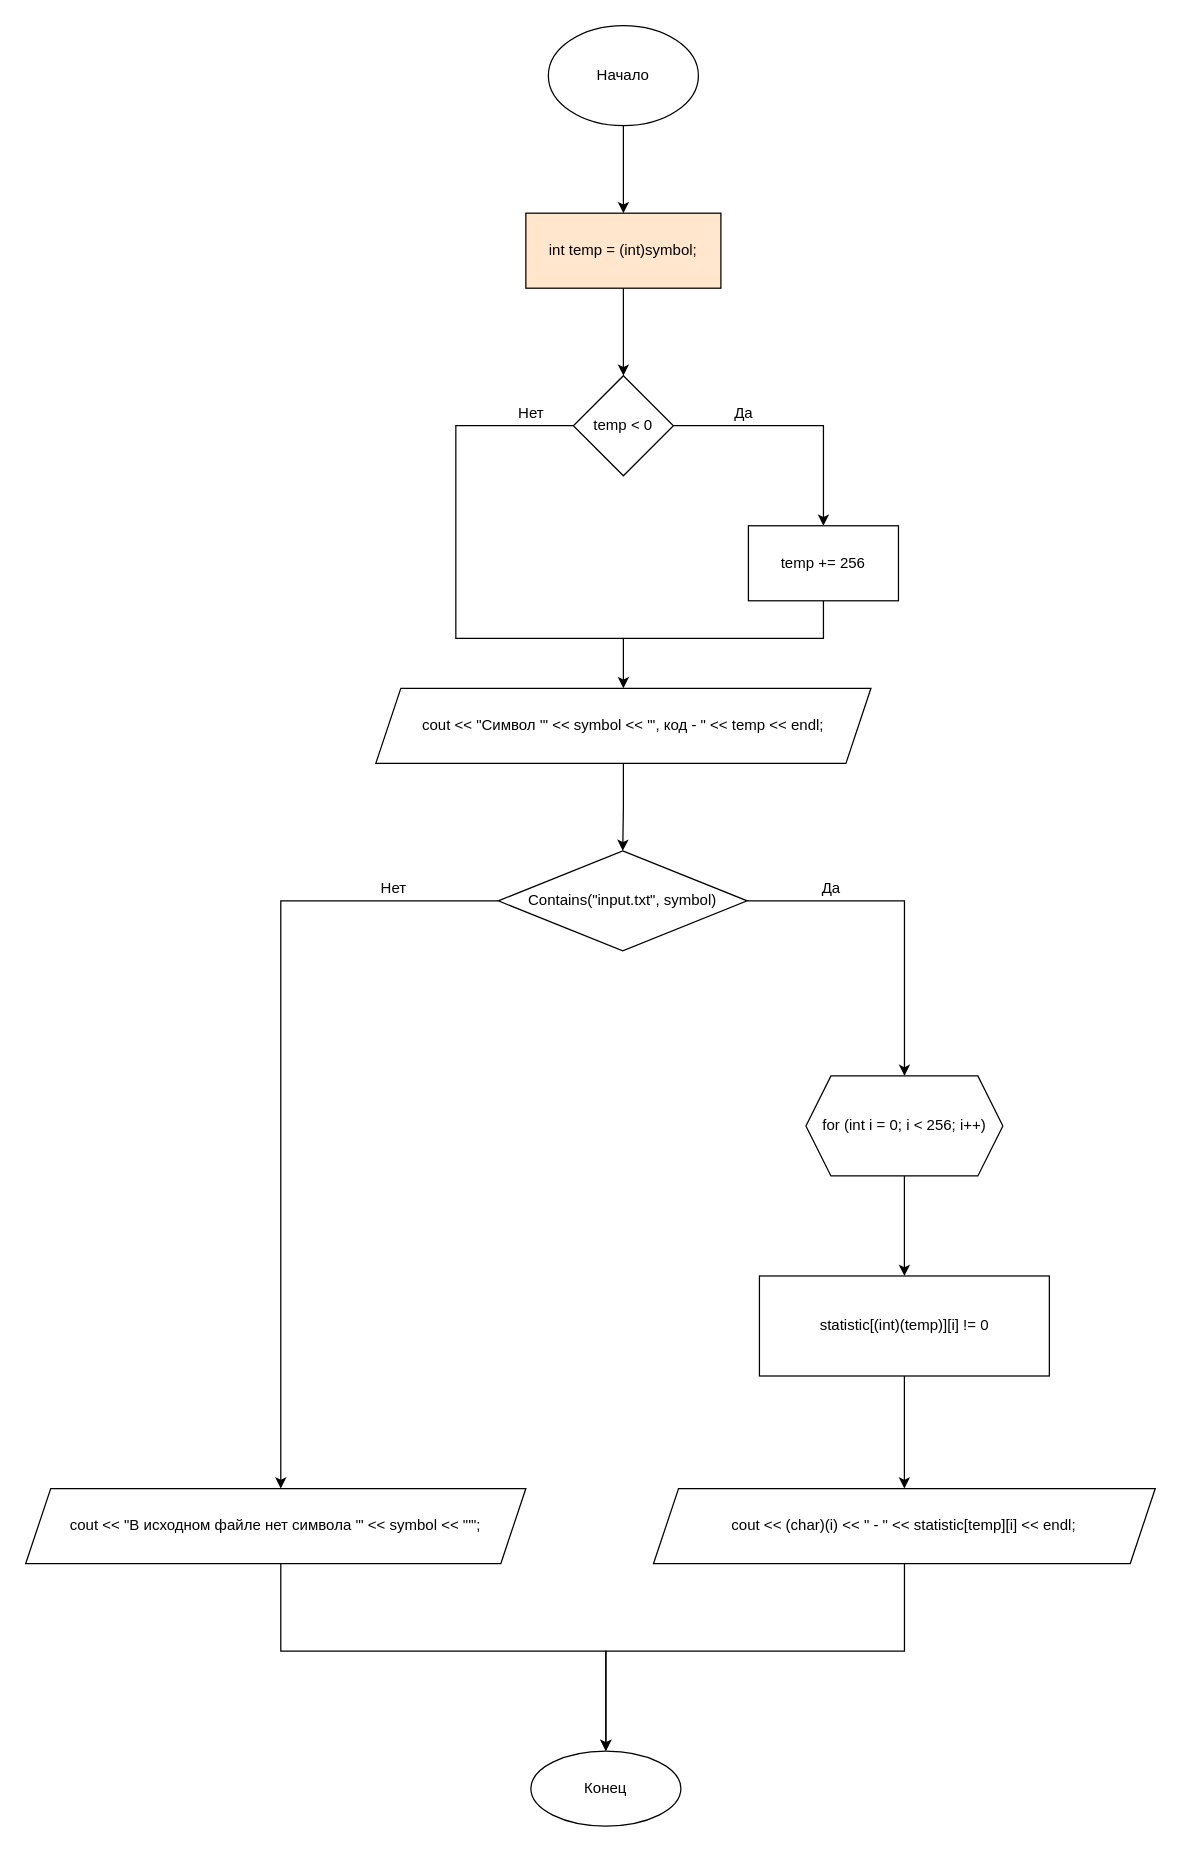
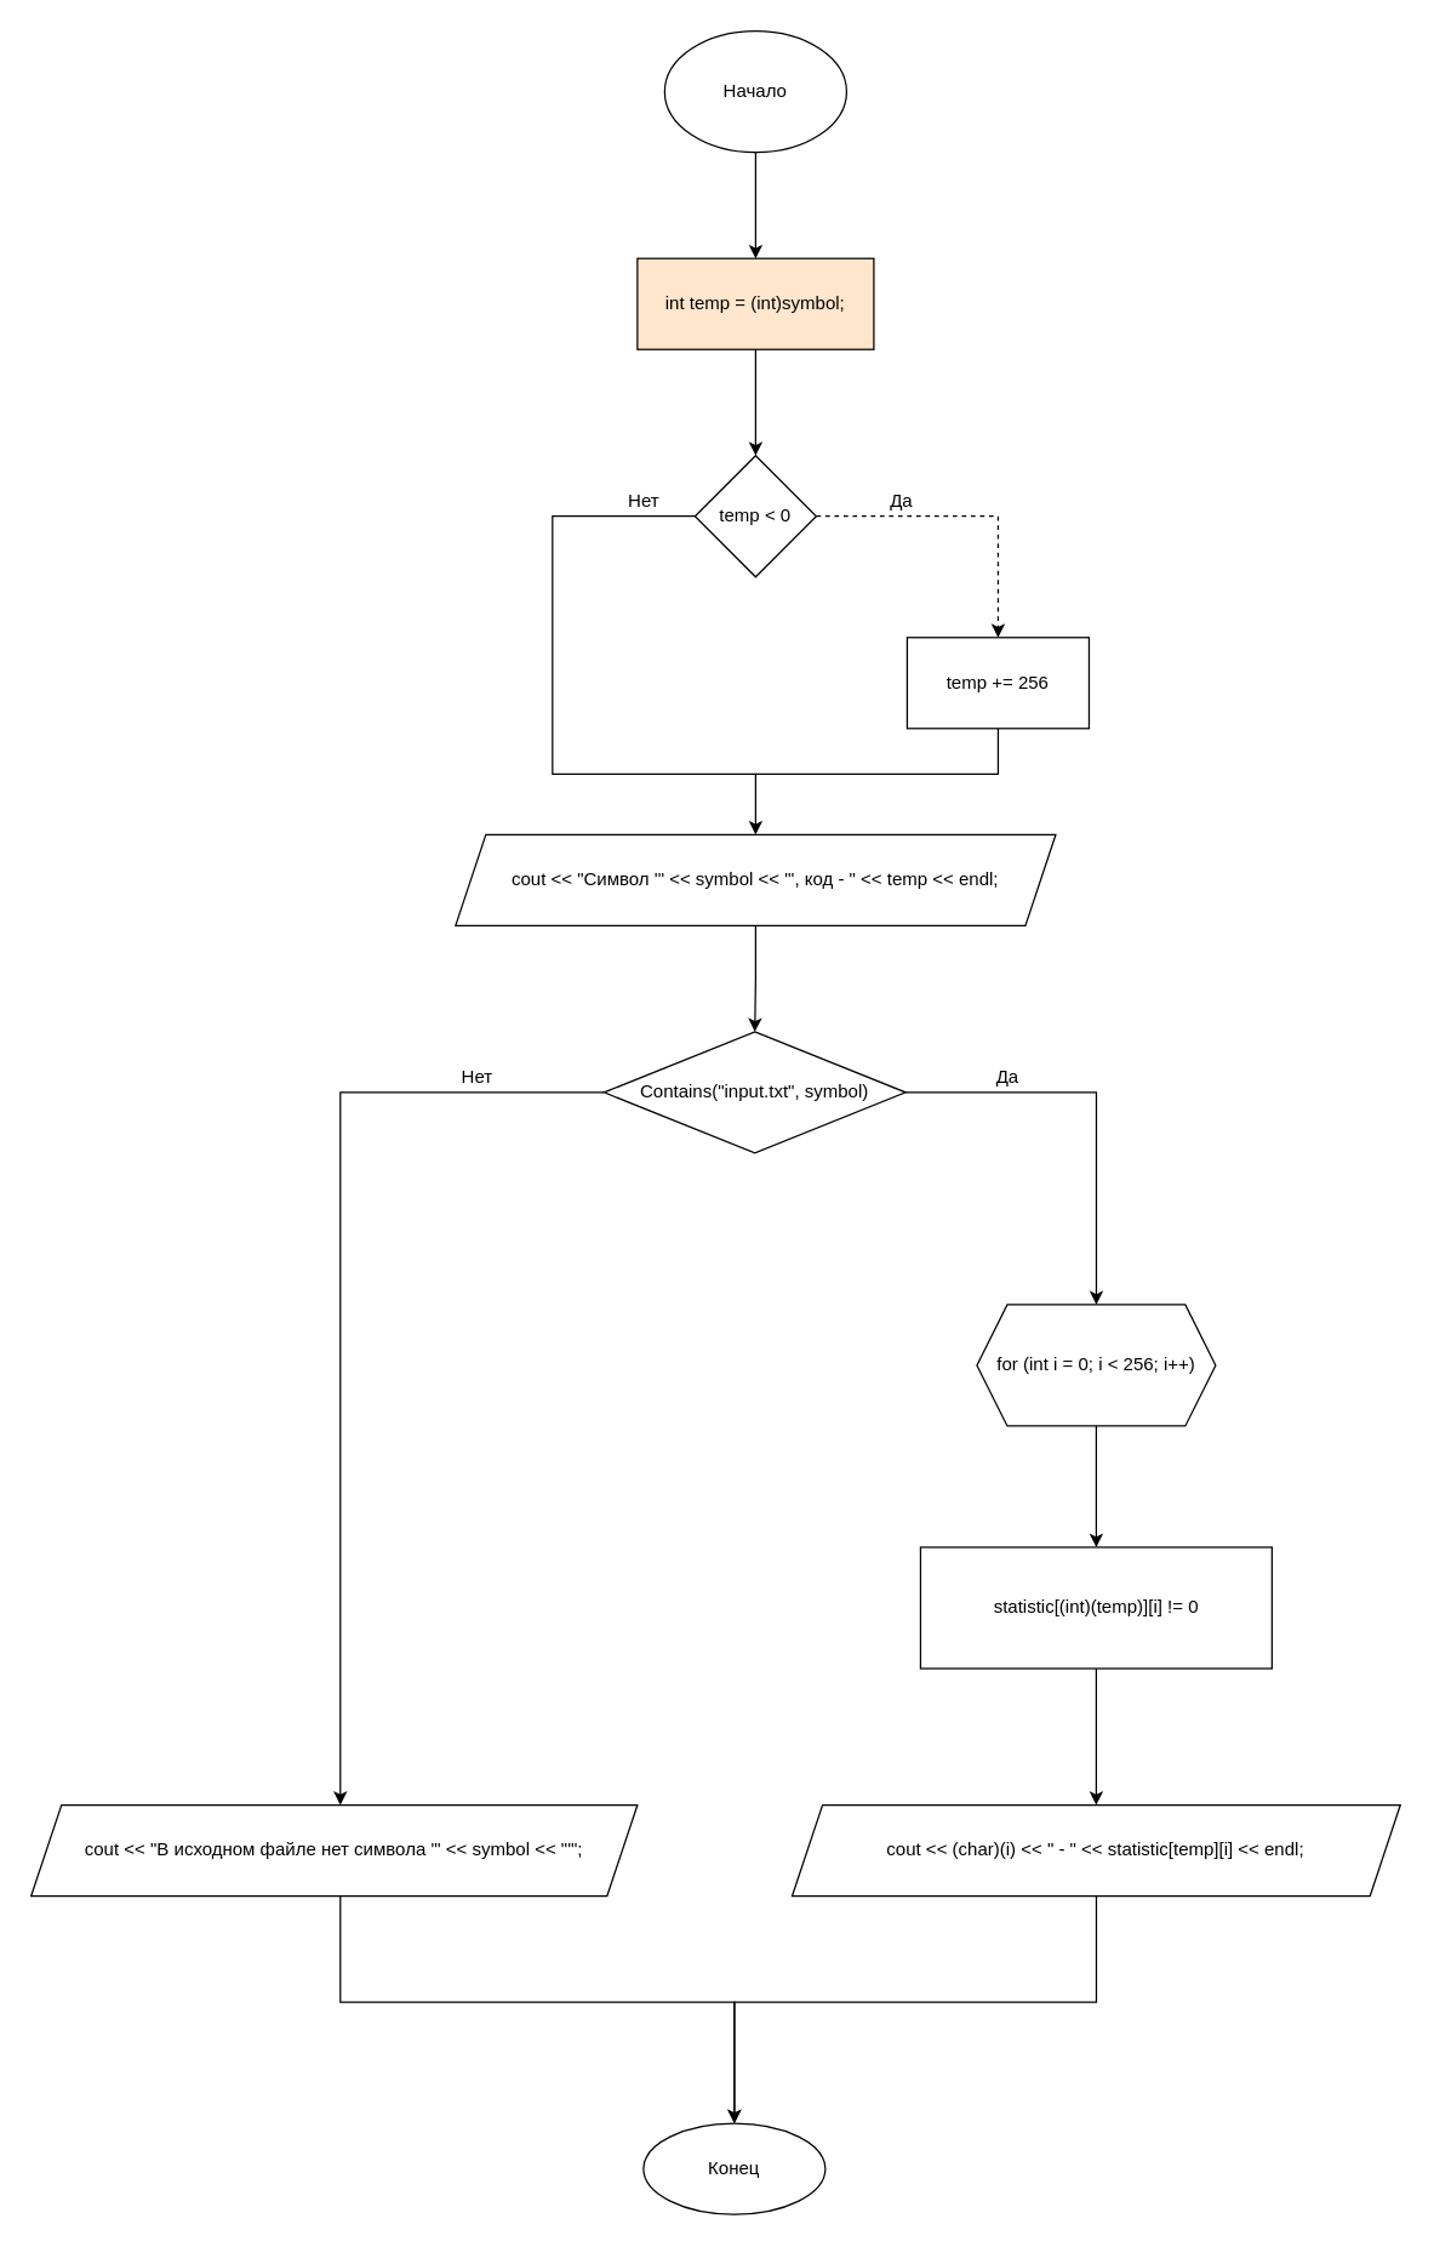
  <mxCell id="0" />
  <mxCell id="1" parent="0" />
  <mxCell id="2" value="" style="edgeStyle=orthogonalEdgeStyle;rounded=0;orthogonalLoop=1;jettySize=auto;html=1;" parent="1" source="3" target="5" edge="1"><mxGeometry relative="1" as="geometry" /></mxCell>
  <mxCell id="3" value="Начало" style="ellipse;whiteSpace=wrap;html=1;" parent="1" vertex="1"><mxGeometry x="438" y="20" width="120" height="80" as="geometry" /></mxCell>
  <mxCell id="4" value="" style="edgeStyle=orthogonalEdgeStyle;rounded=0;orthogonalLoop=1;jettySize=auto;html=1;" parent="1" source="5" target="7" edge="1"><mxGeometry relative="1" as="geometry" /></mxCell>
  <mxCell id="5" value="int temp = (int)symbol;" style="whiteSpace=wrap;html=1;fillColor=#ffe6cc;" parent="1" vertex="1"><mxGeometry x="420" y="170" width="156" height="60" as="geometry" /></mxCell>
- <mxCell id="6" value="" style="edgeStyle=orthogonalEdgeStyle;rounded=0;orthogonalLoop=1;jettySize=auto;html=1;" parent="1" source="7" target="9" edge="1"><mxGeometry relative="1" as="geometry" /></mxCell>
+ <mxCell id="6" value="" style="edgeStyle=orthogonalEdgeStyle;rounded=0;orthogonalLoop=1;jettySize=auto;html=1;dashed=1;" parent="1" source="7" target="9" edge="1"><mxGeometry relative="1" as="geometry" /></mxCell>
  <mxCell id="7" value="temp &lt; 0" style="rhombus;whiteSpace=wrap;html=1;" parent="1" vertex="1"><mxGeometry x="458" y="300" width="80" height="80" as="geometry" /></mxCell>
  <mxCell id="8" value="" style="edgeStyle=orthogonalEdgeStyle;rounded=0;orthogonalLoop=1;jettySize=auto;html=1;" parent="1" source="9" target="11" edge="1"><mxGeometry relative="1" as="geometry"><Array as="points"><mxPoint x="658" y="510" /><mxPoint x="498" y="510" /></Array></mxGeometry></mxCell>
  <mxCell id="9" value="temp += 256" style="whiteSpace=wrap;html=1;" parent="1" vertex="1"><mxGeometry x="598" y="420" width="120" height="60" as="geometry" /></mxCell>
  <mxCell id="10" value="" style="edgeStyle=orthogonalEdgeStyle;rounded=0;orthogonalLoop=1;jettySize=auto;html=1;" parent="1" source="11" target="17" edge="1"><mxGeometry relative="1" as="geometry" /></mxCell>
  <mxCell id="11" value="cout &lt;&lt; &quot;Символ '&quot; &lt;&lt; symbol &lt;&lt; &quot;', код - &quot; &lt;&lt; temp &lt;&lt; endl;" style="shape=parallelogram;perimeter=parallelogramPerimeter;whiteSpace=wrap;html=1;fixedSize=1;" parent="1" vertex="1"><mxGeometry x="300" y="550" width="396" height="60" as="geometry" /></mxCell>
  <mxCell id="12" value="" style="endArrow=none;html=1;rounded=0;entryX=0;entryY=0.5;entryDx=0;entryDy=0;" parent="1" target="7" edge="1"><mxGeometry width="50" height="50" relative="1" as="geometry"><mxPoint x="498" y="510" as="sourcePoint" /><mxPoint x="524" y="390" as="targetPoint" /><Array as="points"><mxPoint x="364" y="510" /><mxPoint x="364" y="340" /></Array></mxGeometry></mxCell>
  <mxCell id="13" value="Да" style="text;html=1;align=center;verticalAlign=middle;resizable=0;points=[];autosize=1;strokeColor=none;fillColor=none;" parent="1" vertex="1"><mxGeometry x="579" y="320" width="30" height="20" as="geometry" /></mxCell>
  <mxCell id="14" value="Нет" style="text;html=1;align=center;verticalAlign=middle;resizable=0;points=[];autosize=1;strokeColor=none;fillColor=none;" parent="1" vertex="1"><mxGeometry x="404" y="320" width="40" height="20" as="geometry" /></mxCell>
  <mxCell id="15" value="" style="edgeStyle=orthogonalEdgeStyle;rounded=0;orthogonalLoop=1;jettySize=auto;html=1;" parent="1" source="17" target="19" edge="1"><mxGeometry relative="1" as="geometry" /></mxCell>
  <mxCell id="16" value="" style="edgeStyle=orthogonalEdgeStyle;rounded=0;orthogonalLoop=1;jettySize=auto;html=1;" parent="1" source="17" target="25" edge="1"><mxGeometry relative="1" as="geometry"><Array as="points"><mxPoint x="224" y="720" /></Array></mxGeometry></mxCell>
  <mxCell id="17" value="Сontains(&quot;input.txt&quot;, symbol)" style="rhombus;whiteSpace=wrap;html=1;" parent="1" vertex="1"><mxGeometry x="398" y="680" width="199" height="80" as="geometry" /></mxCell>
  <mxCell id="18" value="" style="edgeStyle=orthogonalEdgeStyle;rounded=0;orthogonalLoop=1;jettySize=auto;html=1;" parent="1" source="19" target="21" edge="1"><mxGeometry relative="1" as="geometry" /></mxCell>
  <mxCell id="19" value="for (int i = 0; i &lt; 256; i++)" style="shape=hexagon;perimeter=hexagonPerimeter2;whiteSpace=wrap;html=1;fixedSize=1;" parent="1" vertex="1"><mxGeometry x="644" y="860" width="157.5" height="80" as="geometry" /></mxCell>
  <mxCell id="20" value="" style="edgeStyle=orthogonalEdgeStyle;rounded=0;orthogonalLoop=1;jettySize=auto;html=1;" parent="1" source="21" target="23" edge="1"><mxGeometry relative="1" as="geometry" /></mxCell>
  <mxCell id="21" value="statistic[(int)(temp)][i] != 0" style="whiteSpace=wrap;html=1;rounded=0;" parent="1" vertex="1"><mxGeometry x="606.81" y="1020" width="231.87" height="80" as="geometry" /></mxCell>
  <mxCell id="22" style="edgeStyle=orthogonalEdgeStyle;rounded=0;orthogonalLoop=1;jettySize=auto;html=1;entryX=0.5;entryY=0;entryDx=0;entryDy=0;" parent="1" source="23" target="28" edge="1"><mxGeometry relative="1" as="geometry"><mxPoint x="484" y="1330" as="targetPoint" /><Array as="points"><mxPoint x="723" y="1320" /><mxPoint x="484" y="1320" /></Array></mxGeometry></mxCell>
  <mxCell id="23" value="cout &amp;lt;&amp;lt; (char)(i) &amp;lt;&amp;lt; &quot; - &quot; &amp;lt;&amp;lt; statistic[temp][i] &amp;lt;&amp;lt; endl;" style="shape=parallelogram;perimeter=parallelogramPerimeter;whiteSpace=wrap;html=1;fixedSize=1;" parent="1" vertex="1"><mxGeometry x="522.12" y="1190" width="401.26" height="60" as="geometry" /></mxCell>
  <mxCell id="24" value="" style="edgeStyle=orthogonalEdgeStyle;rounded=0;orthogonalLoop=1;jettySize=auto;html=1;" parent="1" source="25" target="28" edge="1"><mxGeometry relative="1" as="geometry"><Array as="points"><mxPoint x="224" y="1320" /><mxPoint x="484" y="1320" /></Array></mxGeometry></mxCell>
  <mxCell id="25" value="cout &lt;&lt; &quot;В исходном файле нет символа '&quot; &lt;&lt; symbol &lt;&lt; &quot;'&quot;;" style="shape=parallelogram;perimeter=parallelogramPerimeter;whiteSpace=wrap;html=1;fixedSize=1;" parent="1" vertex="1"><mxGeometry x="20" y="1190" width="400" height="60" as="geometry" /></mxCell>
  <mxCell id="26" value="Нет" style="text;html=1;align=center;verticalAlign=middle;resizable=0;points=[];autosize=1;strokeColor=none;fillColor=none;" parent="1" vertex="1"><mxGeometry x="294" y="700" width="40" height="20" as="geometry" /></mxCell>
  <mxCell id="27" value="Да" style="text;html=1;align=center;verticalAlign=middle;resizable=0;points=[];autosize=1;strokeColor=none;fillColor=none;" parent="1" vertex="1"><mxGeometry x="649" y="700" width="30" height="20" as="geometry" /></mxCell>
  <mxCell id="28" value="Конец" style="ellipse;whiteSpace=wrap;html=1;" parent="1" vertex="1"><mxGeometry x="424" y="1400" width="120" height="60" as="geometry" /></mxCell>
